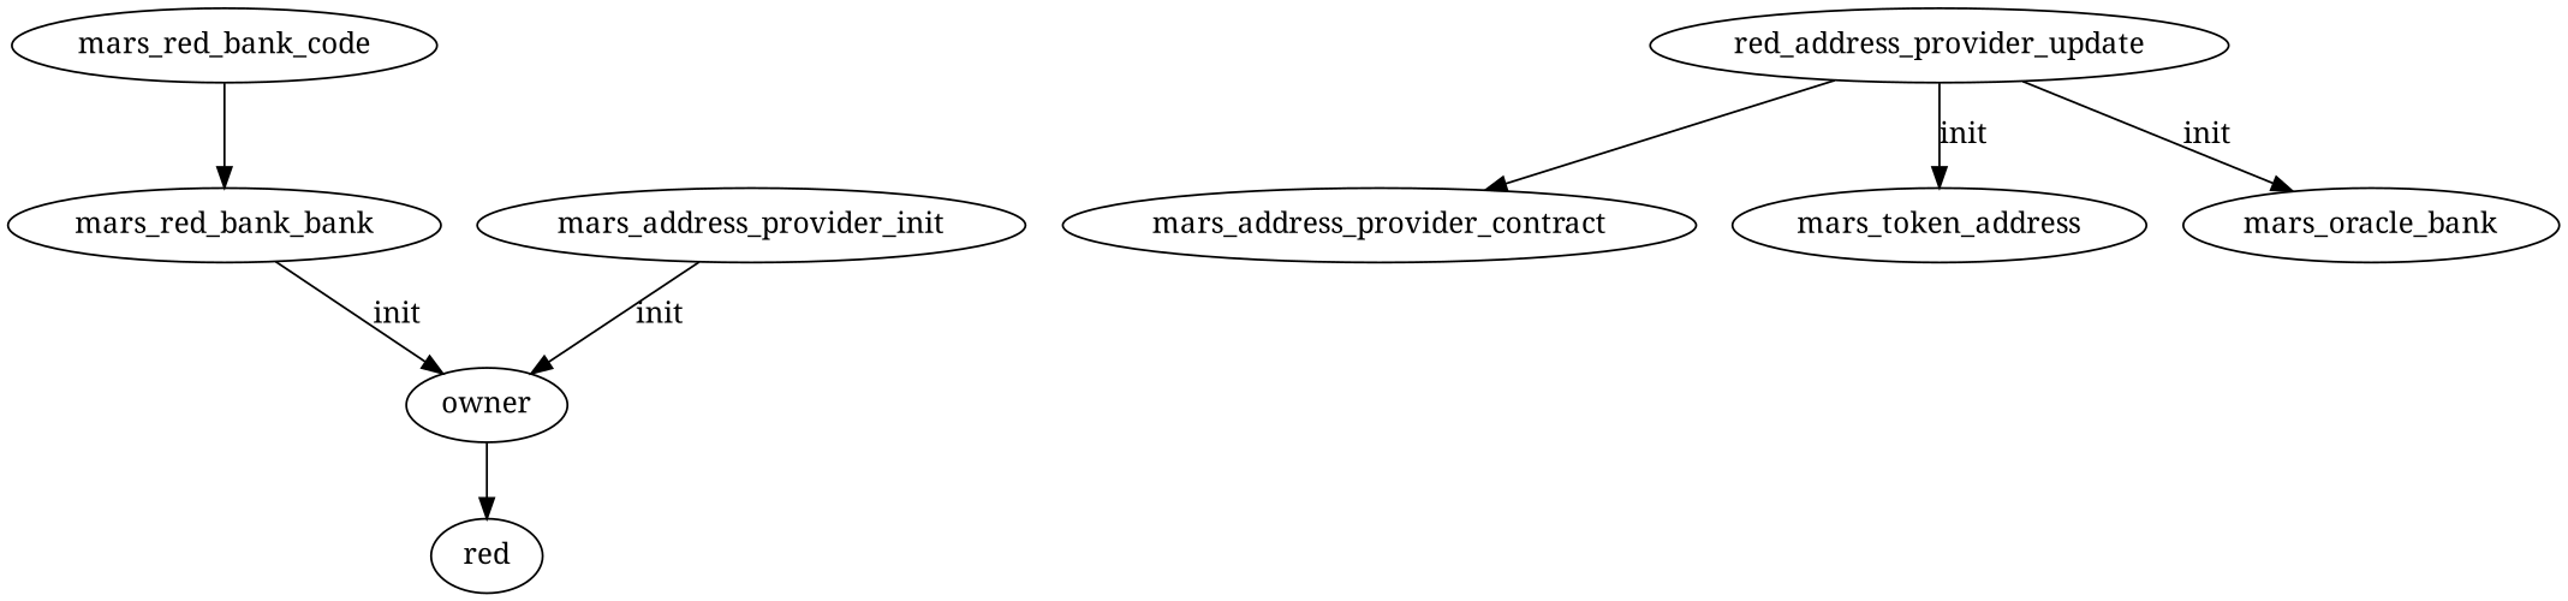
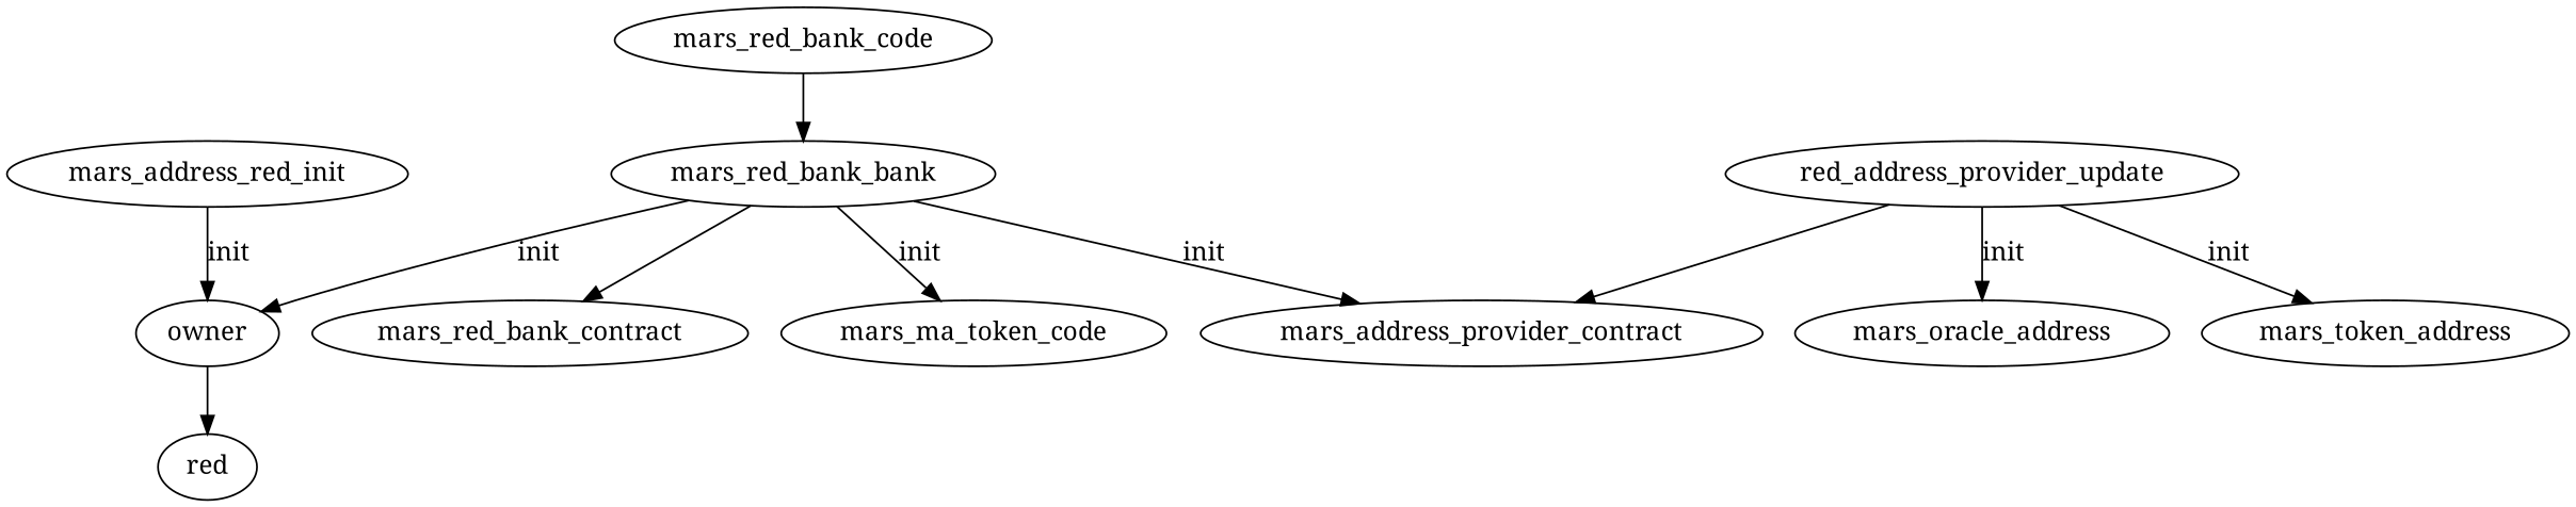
  digraph {
    fontname="Noto Serif"
    node [fontname="Noto Serif"]
    edge [fontname="Noto Serif"]
    n1 [label=red]
    owner
    n3 [label=mars_red_bank_bank]
    mars_red_bank_code
+   mars_red_bank_contract
    mars_address_provider_contract
-   mars_address_provider_init
+   mars_ma_token_code
+   mars_address_provider_init [label=mars_address_red_init]
    n9 [label=red_address_provider_update]
    mars_token_address
-   mars_oracle_address [label=mars_oracle_bank]
+   mars_oracle_address
    owner -> n1
    n3 -> owner [label=init]
+   n3 -> mars_red_bank_contract
+   n3 -> mars_address_provider_contract [label=init]
+   n3 -> mars_ma_token_code [label=init]
    mars_red_bank_code -> n3
    mars_address_provider_init -> owner [label=init]
    n9 -> mars_address_provider_contract
    n9 -> mars_token_address [label=init]
    n9 -> mars_oracle_address [label=init]
  }
